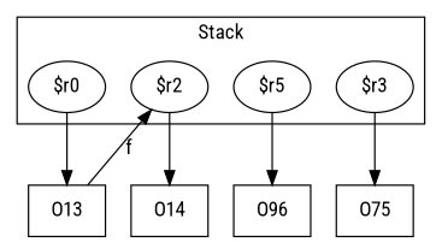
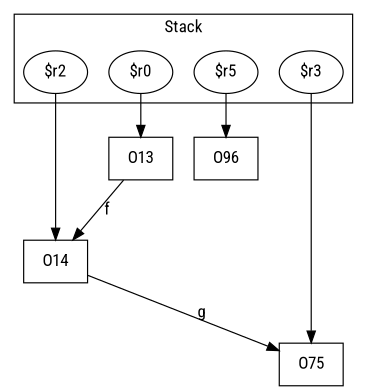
  digraph {
    fontname="Roboto Condensed"
    rankDir=LR
    node [fontname="Roboto Condensed"]
    edge [fontname="Roboto Condensed"]
    "$r2"
    "$r0"
    "$r5"
    "$r3"
    O14 [shape=box]
    O13 [shape=box]
    n7 [label=O96 shape=box]
    n8 [label=O75 shape=box]
    subgraph cluster_1 {
      label=Stack
      "$r2"
      "$r0"
      "$r5"
      "$r3"
    }
    "$r2" -> O14
    "$r0" -> O13
    "$r5" -> n7
    "$r3" -> n8
-   O13 -> "$r2" [label=f weight=0.2]
+   O14 -> n8 [label=g weight=0.2]
+   O13 -> O14 [label=f weight=0.2]
  }
